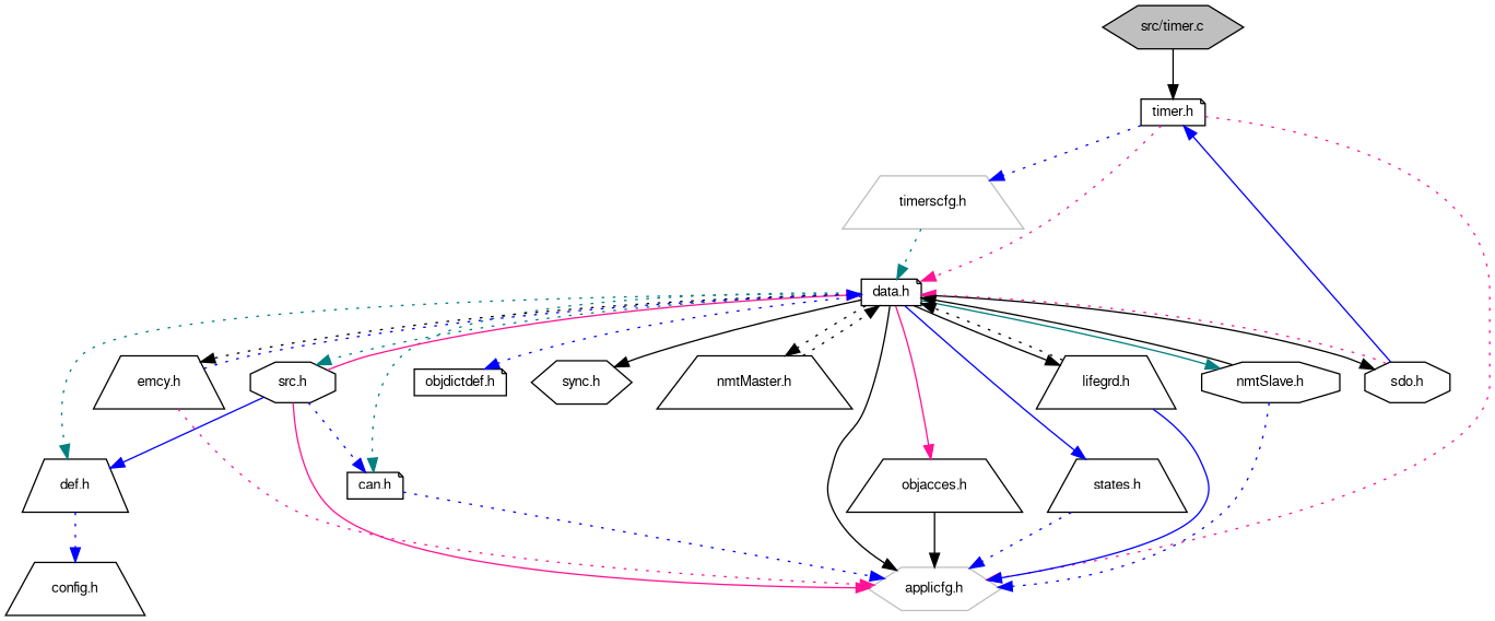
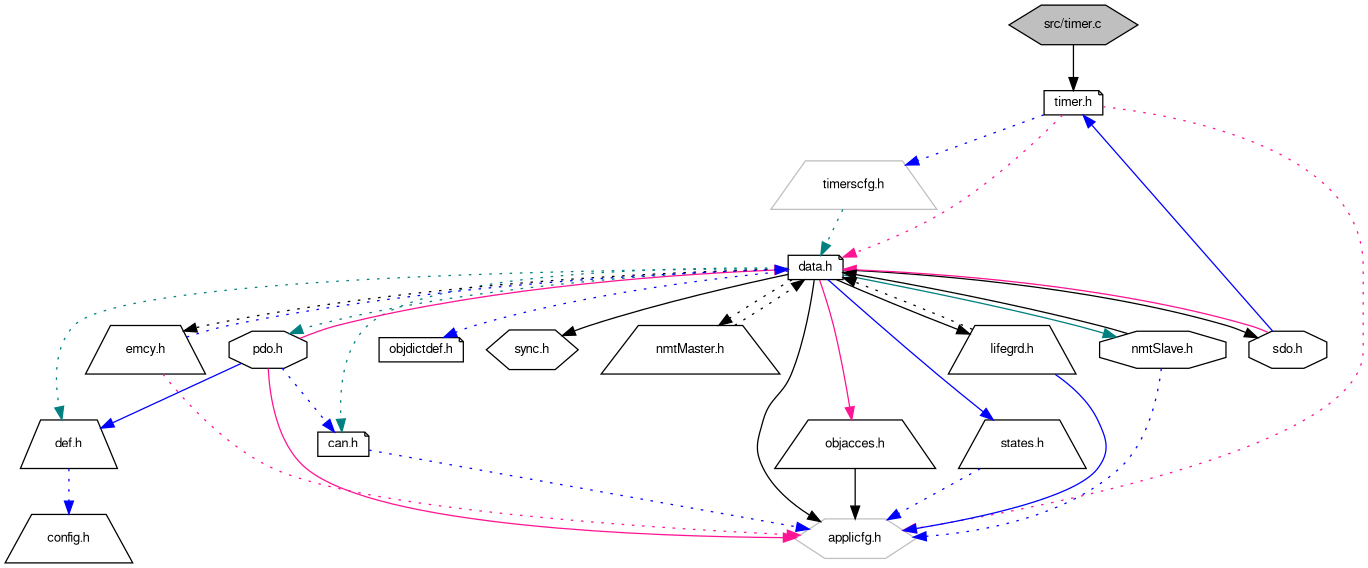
  digraph {
    node [color=black fillcolor=white fontname=FreeSans fontsize=10 shape=trapezium style=filled]
    edge [color=blue fontname=FreeSans fontsize=10 labelfontname=FreeSans labelfontsize=10 style=dotted]
    n1 [fillcolor=grey75 fontcolor=black height=0.2 label="src/timer.c" shape=hexagon width=0.4]
    n2 [height=0.2 label="timer.h" shape=note width=0.4]
    n3 [color=grey75 height=0.2 label="applicfg.h" shape=hexagon width=0.4]
    n4 [color=grey75 height=0.2 label="timerscfg.h" width=0.4]
    n5 [height=0.2 label="data.h" shape=note width=0.4]
    n6 [height=0.2 label="def.h" width=0.4]
    n7 [height=0.2 label="can.h" shape=note width=0.4]
    n8 [height=0.2 label="objdictdef.h" shape=note width=0.4]
    n9 [height=0.2 label="objacces.h" width=0.4]
    n10 [height=0.2 label="sdo.h" shape=octagon width=0.4]
-   n11 [height=0.2 label="src.h" shape=octagon width=0.4]
+   n11 [height=0.2 label="pdo.h" shape=octagon width=0.4]
    n12 [height=0.2 label="states.h" width=0.4]
    n13 [height=0.2 label="lifegrd.h" width=0.4]
    n14 [height=0.2 label="sync.h" shape=hexagon width=0.4]
    n15 [height=0.2 label="nmtSlave.h" shape=octagon width=0.4]
    n16 [height=0.2 label="nmtMaster.h" width=0.4]
    n17 [height=0.2 label="emcy.h" width=0.4]
    n18 [height=0.2 label="config.h" width=0.4]
    n1 -> n2 [color=black style=solid]
    n2 -> n3 [color=deeppink]
    n2 -> n4
    n2 -> n5 [color=deeppink]
    n4 -> n5 [color=teal]
    n5 -> n3 [color=black style=solid]
    n5 -> n6 [color=teal]
    n5 -> n7 [color=teal]
    n5 -> n8
    n5 -> n9 [color=deeppink style=solid]
    n5 -> n10 [color=black style=solid]
    n5 -> n11 [color=teal]
    n5 -> n12 [style=solid]
    n5 -> n13 [color=black style=solid]
    n5 -> n14 [color=black style=solid]
    n5 -> n15 [color=teal style=solid]
    n5 -> n16 [color=black]
    n5 -> n17 [color=black]
    n6 -> n18
    n7 -> n3
    n9 -> n3 [color=black style=solid]
    n10 -> n2 [style=solid]
-   n10 -> n5 [color=deeppink]
+   n10 -> n5 [color=deeppink style=solid]
    n11 -> n3 [color=deeppink style=solid]
    n11 -> n5 [color=deeppink style=solid]
    n11 -> n6 [style=solid]
    n11 -> n7
    n12 -> n3
    n13 -> n3 [style=solid]
    n13 -> n5 [color=black]
    n15 -> n3
    n15 -> n5 [color=black style=solid]
    n16 -> n5 [color=black]
    n17 -> n3 [color=deeppink]
    n17 -> n5
  }
